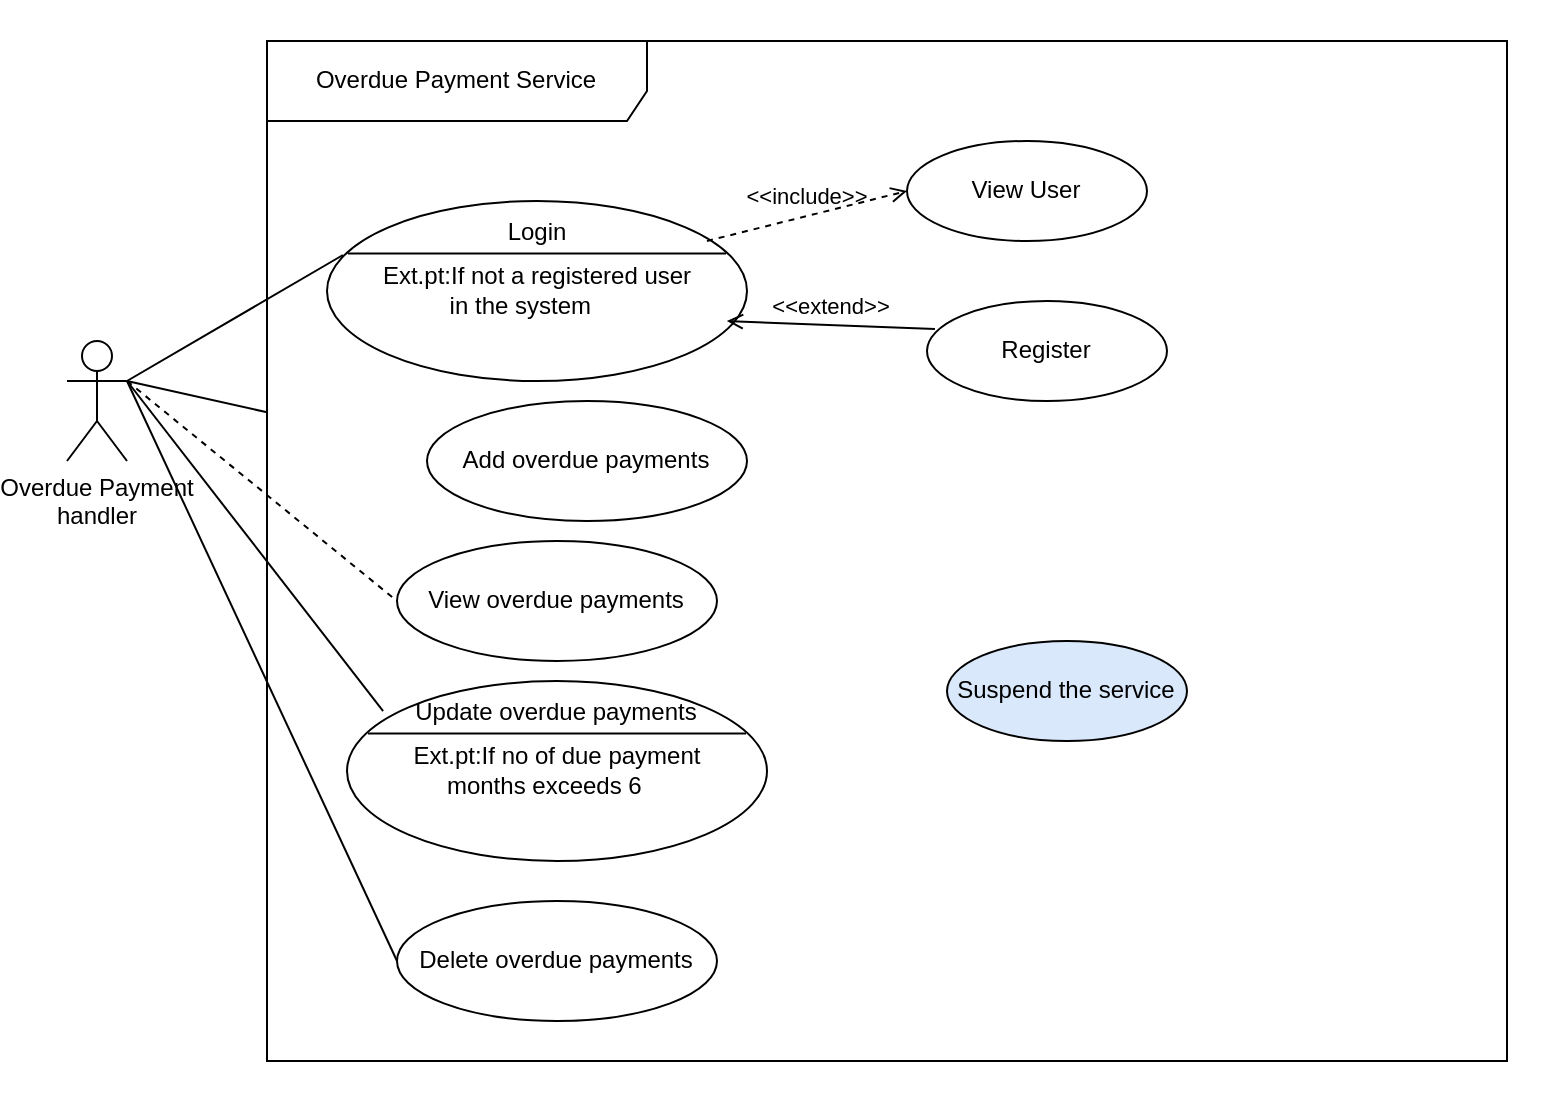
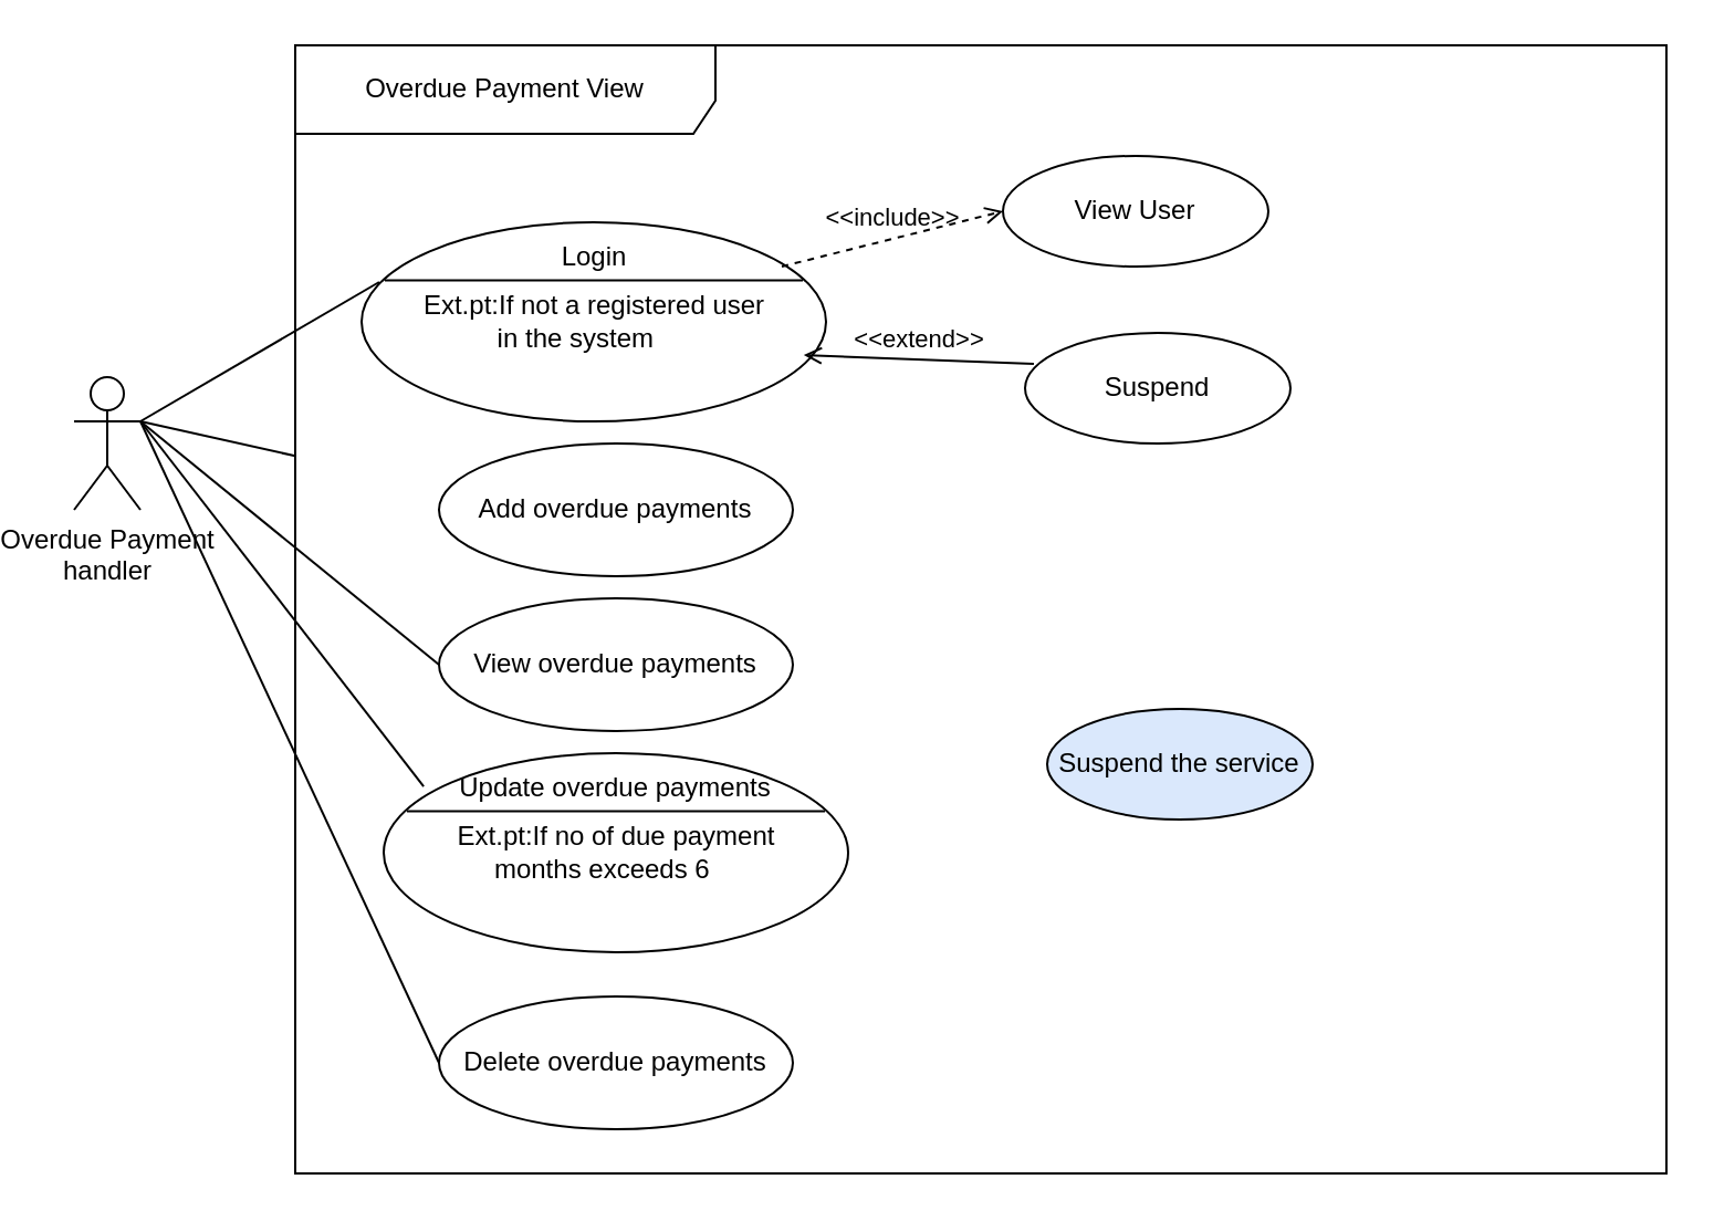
  <mxCell id="0" />
  <mxCell id="1" parent="0" />
- <mxCell id="2" value="Overdue Payment Service" style="shape=umlFrame;whiteSpace=wrap;html=1;width=190;height=40;" parent="1" vertex="1"><mxGeometry x="120" y="20" width="620" height="510" as="geometry" /></mxCell>
+ <mxCell id="2" value="Overdue Payment View" style="shape=umlFrame;whiteSpace=wrap;html=1;width=190;height=40;" parent="1" vertex="1"><mxGeometry x="120" y="20" width="620" height="510" as="geometry" /></mxCell>
  <mxCell id="3" value="Overdue Payment &lt;br&gt;handler" style="shape=umlActor;verticalLabelPosition=bottom;verticalAlign=top;html=1;" parent="1" vertex="1"><mxGeometry x="20" y="170" width="30" height="60" as="geometry" /></mxCell>
  <mxCell id="4" value="&lt;div style=&quot;text-align: justify&quot;&gt;&lt;span&gt;Ext.pt:If not a registered user&lt;/span&gt;&lt;/div&gt;&lt;div style=&quot;text-align: justify&quot;&gt;&lt;span&gt;&amp;nbsp; &amp;nbsp; &amp;nbsp; &amp;nbsp; &amp;nbsp; in the system&lt;/span&gt;&lt;/div&gt;" style="shape=ellipse;container=1;horizontal=1;horizontalStack=0;resizeParent=1;resizeParentMax=0;resizeLast=0;html=1;dashed=0;collapsible=0;align=center;" parent="1" vertex="1"><mxGeometry x="150" y="100" width="210" height="90" as="geometry" /></mxCell>
  <mxCell id="5" value="" style="line;strokeWidth=1;fillColor=none;rotatable=0;labelPosition=right;points=[];portConstraint=eastwest;dashed=0;resizeWidth=1;" parent="4" vertex="1"><mxGeometry x="10.5" y="22.5" width="189" height="7.5" as="geometry" /></mxCell>
  <mxCell id="6" value="Login" style="text;html=1;strokeColor=none;fillColor=none;align=center;verticalAlign=middle;whiteSpace=wrap;rounded=0;" parent="4" vertex="1"><mxGeometry x="73.231" y="2.7" width="64.615" height="27" as="geometry" /></mxCell>
  <mxCell id="7" value="&amp;lt;&amp;lt;include&amp;gt;&amp;gt;" style="html=1;verticalAlign=bottom;labelBackgroundColor=none;endArrow=open;endFill=0;dashed=1;rounded=0;entryX=0;entryY=0.5;entryDx=0;entryDy=0;" parent="4" target="8" edge="1"><mxGeometry width="160" relative="1" as="geometry"><mxPoint x="190" y="20" as="sourcePoint" /><mxPoint x="350" y="20" as="targetPoint" /></mxGeometry></mxCell>
  <mxCell id="8" value="View User" style="ellipse;whiteSpace=wrap;html=1;" parent="1" vertex="1"><mxGeometry x="440" y="70" width="120" height="50" as="geometry" /></mxCell>
  <mxCell id="9" value="&amp;lt;&amp;lt;extend&amp;gt;&amp;gt;" style="html=1;verticalAlign=bottom;labelBackgroundColor=none;endArrow=open;endFill=0;dashed=0;rounded=0;entryX=0.952;entryY=0.667;entryDx=0;entryDy=0;entryPerimeter=0;exitX=0.033;exitY=0.28;exitDx=0;exitDy=0;exitPerimeter=0;" parent="1" source="10" target="4" edge="1"><mxGeometry width="160" relative="1" as="geometry"><mxPoint x="410" y="200" as="sourcePoint" /><mxPoint x="560" y="200" as="targetPoint" /></mxGeometry></mxCell>
- <mxCell id="10" value="Register" style="ellipse;whiteSpace=wrap;html=1;" parent="1" vertex="1"><mxGeometry x="450" y="150" width="120" height="50" as="geometry" /></mxCell>
+ <mxCell id="10" value="Suspend" style="ellipse;whiteSpace=wrap;html=1;" parent="1" vertex="1"><mxGeometry x="450" y="150" width="120" height="50" as="geometry" /></mxCell>
  <mxCell id="11" value="" style="endArrow=none;html=1;rounded=0;entryX=0.038;entryY=0.3;entryDx=0;entryDy=0;entryPerimeter=0;" parent="1" target="4" edge="1"><mxGeometry width="50" height="50" relative="1" as="geometry"><mxPoint x="50" y="190" as="sourcePoint" /><mxPoint x="100" y="140" as="targetPoint" /></mxGeometry></mxCell>
- <mxCell id="12" value="Add overdue payments" style="ellipse;whiteSpace=wrap;html=1;" parent="1" vertex="1"><mxGeometry x="200" y="200" width="160" height="60" as="geometry" /></mxCell>
+ <mxCell id="12" value="Add overdue payments" style="ellipse;whiteSpace=wrap;html=1;" parent="1" vertex="1"><mxGeometry x="185" y="200" width="160" height="60" as="geometry" /></mxCell>
  <mxCell id="13" value="" style="endArrow=none;html=1;rounded=0;exitX=1;exitY=0.333;exitDx=0;exitDy=0;exitPerimeter=0;" parent="1" source="3" target="2" edge="1"><mxGeometry width="50" height="50" relative="1" as="geometry"><mxPoint x="60" y="200" as="sourcePoint" /><mxPoint x="167.98" y="137" as="targetPoint" /></mxGeometry></mxCell>
  <mxCell id="14" value="" style="endArrow=none;html=1;rounded=0;entryX=0.086;entryY=0.167;entryDx=0;entryDy=0;entryPerimeter=0;" parent="1" target="19" edge="1"><mxGeometry width="50" height="50" relative="1" as="geometry"><mxPoint x="50" y="190" as="sourcePoint" /><mxPoint x="170" y="310" as="targetPoint" /></mxGeometry></mxCell>
  <mxCell id="15" value="Delete overdue payments" style="ellipse;whiteSpace=wrap;html=1;" parent="1" vertex="1"><mxGeometry x="185" y="450" width="160" height="60" as="geometry" /></mxCell>
  <mxCell id="16" value="" style="endArrow=none;html=1;rounded=0;entryX=0;entryY=0.5;entryDx=0;entryDy=0;" parent="1" target="15" edge="1"><mxGeometry width="50" height="50" relative="1" as="geometry"><mxPoint x="50" y="190" as="sourcePoint" /><mxPoint x="220" y="320" as="targetPoint" /></mxGeometry></mxCell>
- <mxCell id="17" value="" style="endArrow=none;html=1;rounded=0;entryX=0;entryY=0.5;entryDx=0;entryDy=0;exitX=1;exitY=0.333;exitDx=0;exitDy=0;exitPerimeter=0;dashed=1;" parent="1" source="3" target="22" edge="1"><mxGeometry width="50" height="50" relative="1" as="geometry"><mxPoint x="60" y="200" as="sourcePoint" /><mxPoint x="195" y="400" as="targetPoint" /></mxGeometry></mxCell>
+ <mxCell id="17" value="" style="endArrow=none;html=1;rounded=0;entryX=0;entryY=0.5;entryDx=0;entryDy=0;exitX=1;exitY=0.333;exitDx=0;exitDy=0;exitPerimeter=0;" parent="1" source="3" target="22" edge="1"><mxGeometry width="50" height="50" relative="1" as="geometry"><mxPoint x="60" y="200" as="sourcePoint" /><mxPoint x="195" y="400" as="targetPoint" /></mxGeometry></mxCell>
  <mxCell id="18" value="Suspend the service" style="ellipse;whiteSpace=wrap;html=1;fillColor=#dae8fc;" vertex="1" parent="1"><mxGeometry x="460" y="320" width="120" height="50" as="geometry" /></mxCell>
  <mxCell id="19" value="&lt;div style=&quot;text-align: justify&quot;&gt;&lt;span&gt;Ext.pt:If no of due payment&lt;/span&gt;&lt;/div&gt;&lt;div style=&quot;text-align: justify&quot;&gt;&lt;span&gt;&amp;nbsp; &amp;nbsp; &amp;nbsp;months exceeds 6&lt;/span&gt;&lt;/div&gt;" style="shape=ellipse;container=1;horizontal=1;horizontalStack=0;resizeParent=1;resizeParentMax=0;resizeLast=0;html=1;dashed=0;collapsible=0;align=center;" vertex="1" parent="1"><mxGeometry x="160" y="340" width="210" height="90" as="geometry" /></mxCell>
  <mxCell id="20" value="" style="line;strokeWidth=1;fillColor=none;rotatable=0;labelPosition=right;points=[];portConstraint=eastwest;dashed=0;resizeWidth=1;" vertex="1" parent="19"><mxGeometry x="10.5" y="22.5" width="189" height="7.5" as="geometry" /></mxCell>
  <mxCell id="21" value="Update overdue payments" style="text;html=1;strokeColor=none;fillColor=none;align=center;verticalAlign=middle;whiteSpace=wrap;rounded=0;" vertex="1" parent="19"><mxGeometry x="30" y="2.7" width="150" height="27" as="geometry" /></mxCell>
  <mxCell id="22" value="View overdue payments" style="ellipse;whiteSpace=wrap;html=1;" parent="1" vertex="1"><mxGeometry x="185" y="270" width="160" height="60" as="geometry" /></mxCell>
